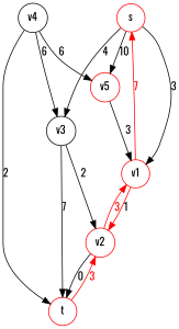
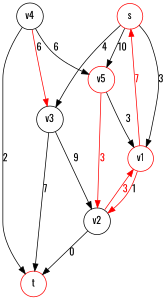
  digraph {
    fontname=Oswald
    node [color=red fontname=Oswald shape=circle]
    edge [fontname=Oswald]
    s [rank=max]
    v1
-   v2
+   v2 [color=black]
    t
    v5
    v3 [color=""]
    v4 [color=""]
    subgraph sub_1 {
      s
      v1
      v2
      t
    }
    s -> v1 [label=3]
    s -> v5 [label=10]
    s -> v3 [label=4]
    v1 -> s [color=red fontcolor=red label=7]
    v1 -> v2 [color=red label=1]
    v2 -> v1 [color=red fontcolor=red label=3]
    v2 -> t [label=0]
-   t -> v2 [color=red fontcolor=red label=3]
+   v5 -> v2 [color=red fontcolor=red label=3]
    v5 -> v1 [label=3]
-   v3 -> v2 [label=2]
+   v3 -> v2 [label=9]
    v3 -> t [label=7]
    v4 -> t [label=2]
    v4 -> v5 [label=6]
-   v4 -> v3 [label=6]
+   v4 -> v3 [label=6 color=red]
  }
